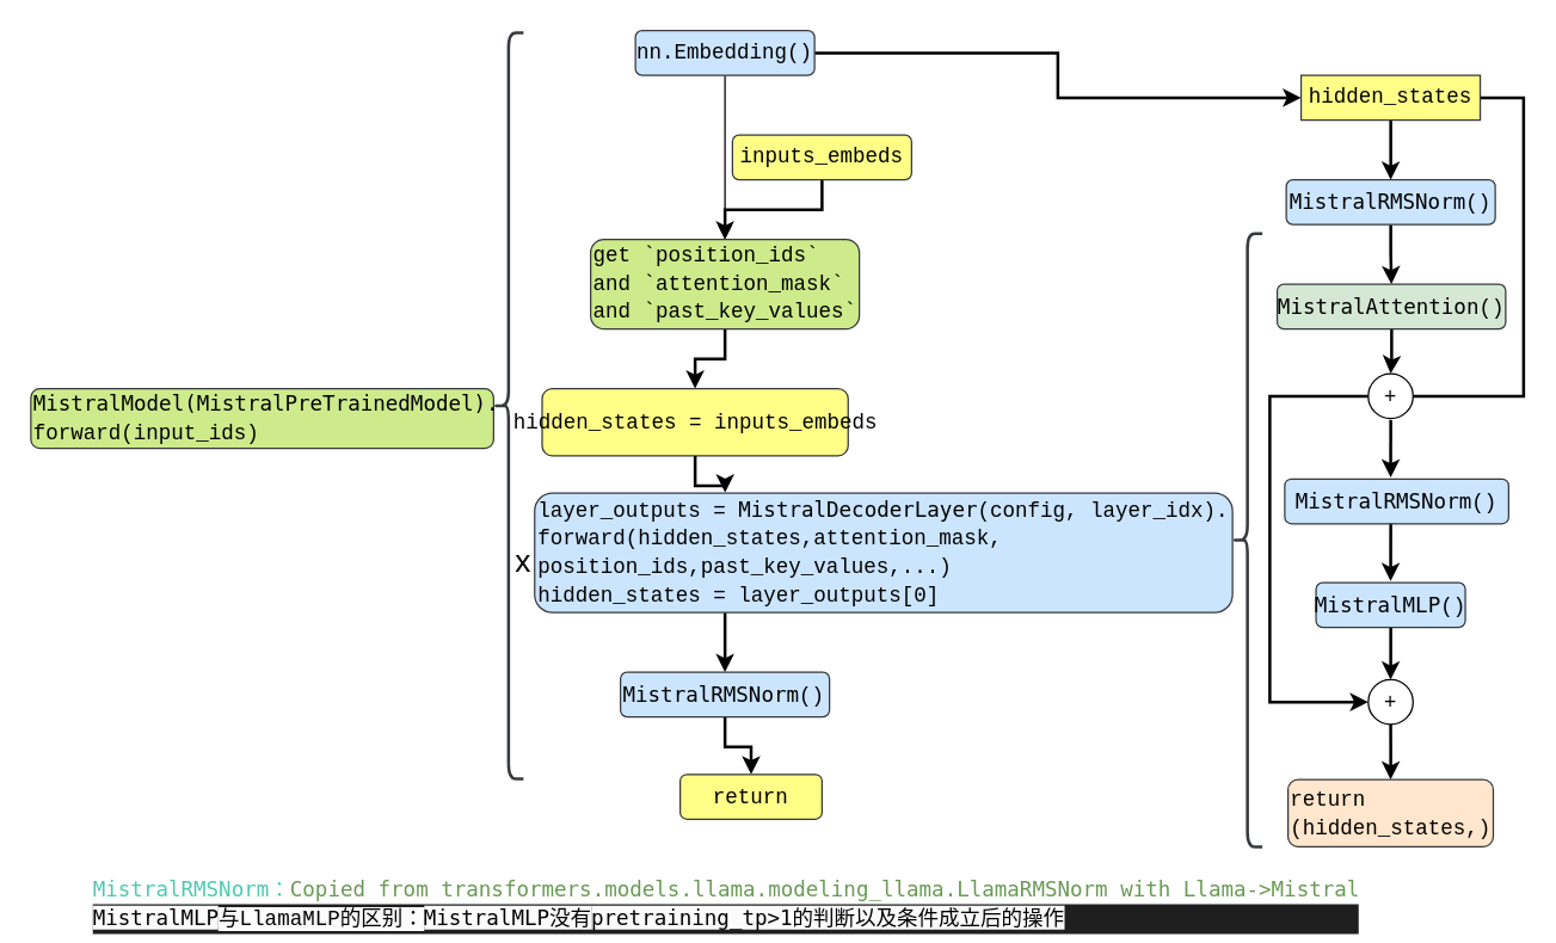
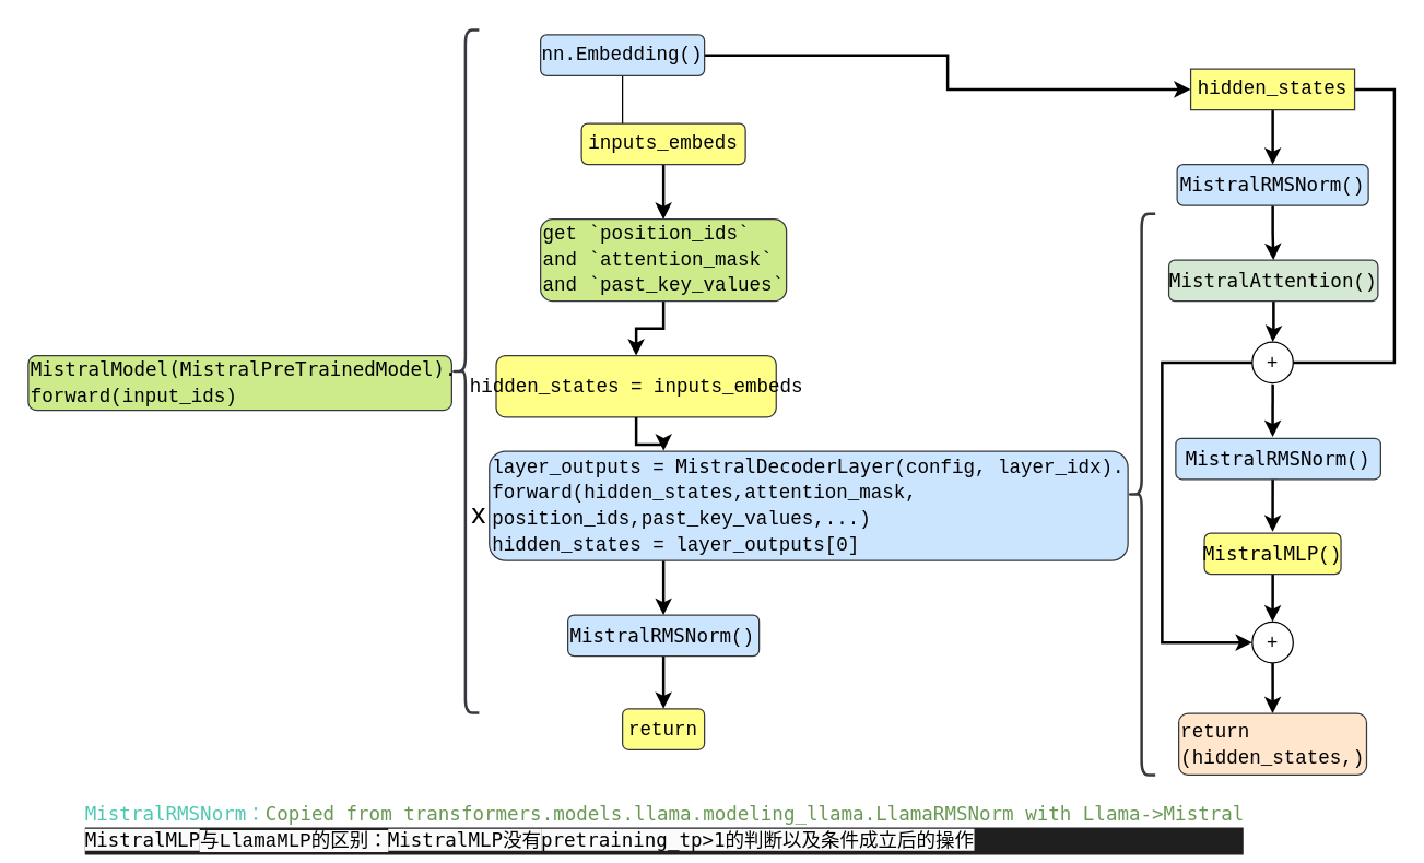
  <mxCell id="0" />
  <mxCell id="1" parent="0" />
  <mxCell id="2" value="" style="shape=curlyBracket;whiteSpace=wrap;html=1;rounded=1;labelPosition=left;verticalLabelPosition=middle;align=right;verticalAlign=middle;strokeColor=#36393d;strokeWidth=2;fontFamily=Helvetica;fontSize=11;fontColor=default;labelBackgroundColor=default;fillColor=#ffff88;" parent="1" vertex="1"><mxGeometry x="330" y="21.5" width="20" height="500" as="geometry" /></mxCell>
  <mxCell id="3" value="&lt;div style=&quot;font-family: Consolas, &amp;quot;Courier New&amp;quot;, monospace; font-size: 14px; line-height: 19px; white-space: pre;&quot;&gt;&lt;span style=&quot;font-family: &amp;quot;Droid Sans Mono&amp;quot;, &amp;quot;monospace&amp;quot;, monospace;&quot;&gt;MistralModel&lt;/span&gt;&lt;span style=&quot;font-family: &amp;quot;Droid Sans Mono&amp;quot;, &amp;quot;monospace&amp;quot;, monospace;&quot;&gt;(&lt;/span&gt;&lt;span style=&quot;font-family: &amp;quot;Droid Sans Mono&amp;quot;, &amp;quot;monospace&amp;quot;, monospace;&quot;&gt;MistralPreTrainedModel&lt;/span&gt;&lt;span style=&quot;font-family: &amp;quot;Droid Sans Mono&amp;quot;, &amp;quot;monospace&amp;quot;, monospace;&quot;&gt;)&lt;/span&gt;&lt;span style=&quot;&quot;&gt;.&lt;/span&gt;&lt;/div&gt;&lt;div style=&quot;font-family: Consolas, &amp;quot;Courier New&amp;quot;, monospace; font-size: 14px; line-height: 19px; white-space: pre;&quot;&gt;&lt;span style=&quot;&quot;&gt;forward(input_ids)&lt;/span&gt;&lt;/div&gt;" style="rounded=1;whiteSpace=wrap;html=1;fillColor=#cdeb8b;strokeColor=#36393d;fontColor=default;labelBackgroundColor=none;align=left;" parent="1" vertex="1"><mxGeometry x="20" y="260" width="310" height="40" as="geometry" /></mxCell>
  <mxCell id="4" style="edgeStyle=orthogonalEdgeStyle;rounded=0;orthogonalLoop=1;jettySize=auto;html=1;strokeColor=default;strokeWidth=2;align=center;verticalAlign=middle;fontFamily=Helvetica;fontSize=11;fontColor=default;labelBackgroundColor=default;endArrow=classic;" parent="1" source="6" target="18" edge="1"><mxGeometry relative="1" as="geometry" /></mxCell>
  <mxCell id="5" value="" style="edgeStyle=orthogonalEdgeStyle;rounded=0;orthogonalLoop=1;jettySize=auto;html=1;" parent="1" source="6" target="10" edge="1"><mxGeometry relative="1" as="geometry" /></mxCell>
- <mxCell id="6" value="&lt;div style=&quot;font-family: Consolas, &amp;quot;Courier New&amp;quot;, monospace; font-weight: normal; font-size: 14px; line-height: 19px; white-space: pre;&quot;&gt;&lt;div&gt;&lt;span style=&quot;&quot;&gt;nn.Embedding(&lt;/span&gt;&lt;span style=&quot;background-color: initial;&quot;&gt;)&lt;/span&gt;&lt;/div&gt;&lt;/div&gt;" style="rounded=1;whiteSpace=wrap;html=1;labelBackgroundColor=none;fillColor=#cce5ff;strokeColor=#36393d;" parent="1" vertex="1"><mxGeometry x="425" y="20" width="120" height="30" as="geometry" /></mxCell>
+ <mxCell id="6" value="&lt;div style=&quot;font-family: Consolas, &amp;quot;Courier New&amp;quot;, monospace; font-weight: normal; font-size: 14px; line-height: 19px; white-space: pre;&quot;&gt;&lt;div&gt;&lt;span style=&quot;&quot;&gt;nn.Embedding(&lt;/span&gt;&lt;span style=&quot;background-color: initial;&quot;&gt;)&lt;/span&gt;&lt;/div&gt;&lt;/div&gt;" style="rounded=1;whiteSpace=wrap;html=1;labelBackgroundColor=none;fillColor=#cce5ff;strokeColor=#36393d;" parent="1" vertex="1"><mxGeometry x="395" y="25" width="120" height="30" as="geometry" /></mxCell>
  <mxCell id="7" style="edgeStyle=orthogonalEdgeStyle;rounded=0;orthogonalLoop=1;jettySize=auto;html=1;entryX=0.5;entryY=0;entryDx=0;entryDy=0;strokeColor=default;strokeWidth=2;align=center;verticalAlign=middle;fontFamily=Helvetica;fontSize=11;fontColor=default;labelBackgroundColor=default;endArrow=classic;" parent="1" source="8" target="10" edge="1"><mxGeometry relative="1" as="geometry" /></mxCell>
- <mxCell id="8" value="&lt;div style=&quot;font-family: Consolas, &amp;quot;Courier New&amp;quot;, monospace; font-weight: normal; font-size: 14px; line-height: 19px; white-space: pre;&quot;&gt;&lt;div&gt;&lt;span style=&quot;&quot;&gt;inputs_embeds&lt;/span&gt;&lt;/div&gt;&lt;/div&gt;" style="rounded=1;whiteSpace=wrap;html=1;labelBackgroundColor=none;fillColor=#ffff88;strokeColor=#36393d;strokeWidth=1;" parent="1" vertex="1"><mxGeometry x="490" y="90" width="120" height="30" as="geometry" /></mxCell>
+ <mxCell id="8" value="&lt;div style=&quot;font-family: Consolas, &amp;quot;Courier New&amp;quot;, monospace; font-weight: normal; font-size: 14px; line-height: 19px; white-space: pre;&quot;&gt;&lt;div&gt;&lt;span style=&quot;&quot;&gt;inputs_embeds&lt;/span&gt;&lt;/div&gt;&lt;/div&gt;" style="rounded=1;whiteSpace=wrap;html=1;labelBackgroundColor=none;fillColor=#ffff88;strokeColor=#36393d;strokeWidth=1;" parent="1" vertex="1"><mxGeometry x="425" y="90" width="120" height="30" as="geometry" /></mxCell>
  <mxCell id="9" style="edgeStyle=orthogonalEdgeStyle;rounded=0;orthogonalLoop=1;jettySize=auto;html=1;entryX=0.5;entryY=0;entryDx=0;entryDy=0;strokeColor=default;strokeWidth=2;align=center;verticalAlign=middle;fontFamily=Helvetica;fontSize=11;fontColor=default;labelBackgroundColor=default;endArrow=classic;" parent="1" source="10" target="11" edge="1"><mxGeometry relative="1" as="geometry" /></mxCell>
  <mxCell id="10" value="&lt;div style=&quot;font-family: Consolas, &amp;quot;Courier New&amp;quot;, monospace; font-size: 14px; line-height: 19px; white-space: pre;&quot;&gt;&lt;div style=&quot;line-height: 19px;&quot;&gt;get `position_ids` &lt;/div&gt;&lt;div style=&quot;line-height: 19px;&quot;&gt;and `attention_mask`&lt;/div&gt;&lt;div style=&quot;line-height: 19px;&quot;&gt;and `past_key_values`&lt;/div&gt;&lt;/div&gt;" style="rounded=1;whiteSpace=wrap;html=1;fillColor=#cdeb8b;strokeColor=#36393d;fontColor=default;labelBackgroundColor=none;align=left;" parent="1" vertex="1"><mxGeometry x="395" y="160" width="180" height="60" as="geometry" /></mxCell>
  <mxCell id="11" value="&lt;div style=&quot;font-family: Consolas, &amp;quot;Courier New&amp;quot;, monospace; font-size: 14px; line-height: 19px; white-space: pre;&quot;&gt;hidden_states = inputs_embeds&lt;/div&gt;" style="rounded=1;whiteSpace=wrap;html=1;fontFamily=Helvetica;fontSize=11;labelBackgroundColor=none;fillColor=#ffff88;strokeColor=#36393d;" parent="1" vertex="1"><mxGeometry x="362.5" y="260" width="205" height="45" as="geometry" /></mxCell>
  <mxCell id="12" style="edgeStyle=orthogonalEdgeStyle;rounded=0;orthogonalLoop=1;jettySize=auto;html=1;entryX=0.5;entryY=0;entryDx=0;entryDy=0;strokeColor=default;strokeWidth=2;align=center;verticalAlign=middle;fontFamily=Helvetica;fontSize=11;fontColor=default;labelBackgroundColor=default;endArrow=classic;" parent="1" source="13" target="15" edge="1"><mxGeometry relative="1" as="geometry"><Array as="points"><mxPoint x="485" y="420" /><mxPoint x="485" y="420" /></Array></mxGeometry></mxCell>
  <mxCell id="13" value="&lt;div style=&quot;font-size: 12px;&quot;&gt;&lt;div style=&quot;font-family: Consolas, &amp;quot;Courier New&amp;quot;, monospace; font-size: 14px; line-height: 19px; white-space: pre;&quot;&gt;&lt;div&gt;layer_outputs = &lt;span style=&quot;font-family: &amp;quot;Droid Sans Mono&amp;quot;, &amp;quot;monospace&amp;quot;, monospace;&quot;&gt;MistralDecoderLayer&lt;/span&gt;&lt;span style=&quot;&quot;&gt;(&lt;/span&gt;&lt;span style=&quot;&quot;&gt;config, layer_idx&lt;/span&gt;&lt;span style=&quot;&quot;&gt;)&lt;/span&gt;&lt;span style=&quot;&quot;&gt;.&lt;/span&gt;&lt;br&gt;&lt;/div&gt;&lt;div&gt;&lt;span style=&quot;&quot;&gt;forward(hidden_states,&lt;/span&gt;attention_mask&lt;span style=&quot;&quot;&gt;,&lt;/span&gt;&lt;/div&gt;&lt;div&gt;&lt;span style=&quot;&quot;&gt;position_ids,past_key_values,...&lt;/span&gt;&lt;span style=&quot;&quot;&gt;)&lt;/span&gt;&lt;/div&gt;&lt;div&gt;hidden_states = layer_outputs[&lt;span style=&quot;&quot;&gt;0&lt;/span&gt;]&lt;/div&gt;&lt;/div&gt;&lt;/div&gt;" style="rounded=1;whiteSpace=wrap;html=1;fontFamily=Courier New;fontSize=11;labelBackgroundColor=none;align=left;fillColor=#cce5ff;strokeColor=#36393d;fontColor=default;" parent="1" vertex="1"><mxGeometry x="357.5" y="330" width="467.5" height="80" as="geometry" /></mxCell>
  <mxCell id="14" style="edgeStyle=orthogonalEdgeStyle;rounded=0;orthogonalLoop=1;jettySize=auto;html=1;entryX=0.5;entryY=0;entryDx=0;entryDy=0;strokeColor=default;strokeWidth=2;align=center;verticalAlign=middle;fontFamily=Helvetica;fontSize=11;fontColor=default;labelBackgroundColor=default;endArrow=classic;" parent="1" source="15" target="33" edge="1"><mxGeometry relative="1" as="geometry" /></mxCell>
  <mxCell id="15" value="&lt;div style=&quot;font-family: Consolas, &amp;quot;Courier New&amp;quot;, monospace; font-size: 14px; line-height: 19px; white-space: pre;&quot;&gt;&lt;div style=&quot;line-height: 19px;&quot;&gt;&lt;span style=&quot;font-family: &amp;quot;Droid Sans Mono&amp;quot;, &amp;quot;monospace&amp;quot;, monospace;&quot;&gt;MistralRMSNorm&lt;/span&gt;&lt;span style=&quot;text-align: center;&quot;&gt;()&lt;/span&gt;&lt;br&gt;&lt;/div&gt;&lt;/div&gt;" style="rounded=1;whiteSpace=wrap;html=1;fillColor=#cce5ff;strokeColor=#36393d;labelBackgroundColor=none;align=left;fontColor=default;" parent="1" vertex="1"><mxGeometry x="415" y="450" width="140" height="30" as="geometry" /></mxCell>
  <mxCell id="16" style="edgeStyle=orthogonalEdgeStyle;rounded=0;orthogonalLoop=1;jettySize=auto;html=1;entryX=0.5;entryY=0;entryDx=0;entryDy=0;strokeColor=default;strokeWidth=2;align=center;verticalAlign=middle;fontFamily=Helvetica;fontSize=11;fontColor=default;labelBackgroundColor=default;endArrow=classic;" parent="1" source="18" target="20" edge="1"><mxGeometry relative="1" as="geometry" /></mxCell>
  <mxCell id="17" style="edgeStyle=orthogonalEdgeStyle;rounded=0;orthogonalLoop=1;jettySize=auto;html=1;entryX=0;entryY=0.5;entryDx=0;entryDy=0;strokeColor=default;strokeWidth=2;align=center;verticalAlign=middle;fontFamily=Helvetica;fontSize=11;fontColor=default;labelBackgroundColor=default;endArrow=classic;" parent="1" source="18" target="24" edge="1"><mxGeometry relative="1" as="geometry"><Array as="points"><mxPoint x="1020" y="65" /><mxPoint x="1020" y="265" /></Array></mxGeometry></mxCell>
  <mxCell id="18" value="&lt;div style=&quot;font-family: Consolas, &amp;quot;Courier New&amp;quot;, monospace; font-weight: normal; font-size: 14px; line-height: 19px; white-space: pre;&quot;&gt;&lt;div style=&quot;line-height: 19px;&quot;&gt;hidden_states&lt;/div&gt;&lt;/div&gt;" style="whiteSpace=wrap;html=1;labelBackgroundColor=none;fillColor=#ffff88;strokeColor=#36393d;fontColor=default;rounded=0;" parent="1" vertex="1"><mxGeometry x="870.95" y="50" width="120" height="30" as="geometry" /></mxCell>
  <mxCell id="19" style="edgeStyle=orthogonalEdgeStyle;rounded=0;orthogonalLoop=1;jettySize=auto;html=1;entryX=0.5;entryY=0;entryDx=0;entryDy=0;strokeColor=default;strokeWidth=2;align=center;verticalAlign=middle;fontFamily=Helvetica;fontSize=11;fontColor=default;labelBackgroundColor=default;endArrow=classic;" parent="1" source="20" target="22" edge="1"><mxGeometry relative="1" as="geometry" /></mxCell>
  <mxCell id="20" value="&lt;div style=&quot;font-family: Consolas, &amp;quot;Courier New&amp;quot;, monospace; font-size: 14px; line-height: 19px; white-space: pre;&quot;&gt;&lt;span style=&quot;font-family: &amp;quot;Droid Sans Mono&amp;quot;, &amp;quot;monospace&amp;quot;, monospace;&quot;&gt;MistralRMSNorm&lt;/span&gt;()&lt;/div&gt;" style="rounded=1;whiteSpace=wrap;html=1;labelBackgroundColor=none;fillColor=#cce5ff;strokeColor=#36393d;fontColor=default;" parent="1" vertex="1"><mxGeometry x="861" y="120" width="140" height="30" as="geometry" /></mxCell>
  <mxCell id="21" style="edgeStyle=orthogonalEdgeStyle;rounded=0;orthogonalLoop=1;jettySize=auto;html=1;entryX=0.5;entryY=0;entryDx=0;entryDy=0;strokeColor=default;strokeWidth=2;align=center;verticalAlign=middle;fontFamily=Helvetica;fontSize=11;fontColor=default;labelBackgroundColor=default;endArrow=classic;" parent="1" source="22" target="24" edge="1"><mxGeometry relative="1" as="geometry" /></mxCell>
  <mxCell id="22" value="&lt;div style=&quot;font-family: Consolas, &amp;quot;Courier New&amp;quot;, monospace; font-size: 14px; line-height: 19px; white-space: pre;&quot;&gt;&lt;span style=&quot;font-family: &amp;quot;Droid Sans Mono&amp;quot;, &amp;quot;monospace&amp;quot;, monospace;&quot;&gt;MistralAttention&lt;/span&gt;()&lt;/div&gt;" style="rounded=1;whiteSpace=wrap;html=1;labelBackgroundColor=none;fillColor=#d5e8d4;strokeColor=#36393d;fontColor=default;" parent="1" vertex="1"><mxGeometry x="854.95" y="190" width="153.05" height="30" as="geometry" /></mxCell>
  <mxCell id="23" style="edgeStyle=orthogonalEdgeStyle;rounded=0;orthogonalLoop=1;jettySize=auto;html=1;entryX=0;entryY=0.5;entryDx=0;entryDy=0;strokeWidth=2;" parent="1" source="24" target="31" edge="1"><mxGeometry relative="1" as="geometry"><Array as="points"><mxPoint x="850" y="265" /><mxPoint x="850" y="470" /></Array></mxGeometry></mxCell>
  <mxCell id="24" value="&lt;font style=&quot;font-size: 14px;&quot;&gt;+&lt;/font&gt;" style="ellipse;whiteSpace=wrap;html=1;aspect=fixed;rounded=1;strokeColor=default;align=center;verticalAlign=middle;fontFamily=Helvetica;fontSize=11;fontColor=default;labelBackgroundColor=none;fillColor=default;" parent="1" vertex="1"><mxGeometry x="915.95" y="250" width="30" height="30" as="geometry" /></mxCell>
  <mxCell id="25" style="edgeStyle=orthogonalEdgeStyle;rounded=0;orthogonalLoop=1;jettySize=auto;html=1;entryX=0.5;entryY=0;entryDx=0;entryDy=0;strokeColor=default;strokeWidth=2;align=center;verticalAlign=middle;fontFamily=Helvetica;fontSize=11;fontColor=default;labelBackgroundColor=default;endArrow=classic;" parent="1" edge="1"><mxGeometry relative="1" as="geometry"><mxPoint x="935" y="349.5" as="sourcePoint" /><mxPoint x="930.95" y="389" as="targetPoint" /></mxGeometry></mxCell>
  <mxCell id="26" value="&lt;div style=&quot;font-family: Consolas, &amp;quot;Courier New&amp;quot;, monospace; font-size: 14px; line-height: 19px; white-space: pre;&quot;&gt;&lt;span style=&quot;font-family: &amp;quot;Droid Sans Mono&amp;quot;, &amp;quot;monospace&amp;quot;, monospace;&quot;&gt;MistralRMSNorm&lt;/span&gt;()&lt;br&gt;&lt;/div&gt;" style="rounded=1;whiteSpace=wrap;html=1;labelBackgroundColor=none;fillColor=#cce5ff;strokeColor=#36393d;fontColor=default;" parent="1" vertex="1"><mxGeometry x="860" y="320.5" width="150" height="30" as="geometry" /></mxCell>
  <mxCell id="27" style="edgeStyle=orthogonalEdgeStyle;rounded=0;orthogonalLoop=1;jettySize=auto;html=1;entryX=0.5;entryY=0;entryDx=0;entryDy=0;strokeColor=default;strokeWidth=2;align=center;verticalAlign=middle;fontFamily=Helvetica;fontSize=11;fontColor=default;labelBackgroundColor=default;endArrow=classic;" parent="1" source="28" target="31" edge="1"><mxGeometry relative="1" as="geometry" /></mxCell>
- <mxCell id="28" value="&lt;div style=&quot;font-family: Consolas, &amp;quot;Courier New&amp;quot;, monospace; font-size: 14px; line-height: 19px; white-space: pre;&quot;&gt;&lt;span style=&quot;font-family: &amp;quot;Droid Sans Mono&amp;quot;, &amp;quot;monospace&amp;quot;, monospace;&quot;&gt;MistralMLP&lt;/span&gt;&lt;span style=&quot;&quot;&gt;()&lt;/span&gt;&lt;br&gt;&lt;/div&gt;" style="rounded=1;whiteSpace=wrap;html=1;labelBackgroundColor=none;fillColor=#cce5ff;strokeColor=#36393d;fontColor=default;" parent="1" vertex="1"><mxGeometry x="880.95" y="390" width="100" height="30" as="geometry" /></mxCell>
+ <mxCell id="28" value="&lt;div style=&quot;font-family: Consolas, &amp;quot;Courier New&amp;quot;, monospace; font-size: 14px; line-height: 19px; white-space: pre;&quot;&gt;&lt;span style=&quot;font-family: &amp;quot;Droid Sans Mono&amp;quot;, &amp;quot;monospace&amp;quot;, monospace;&quot;&gt;MistralMLP&lt;/span&gt;&lt;span style=&quot;&quot;&gt;()&lt;/span&gt;&lt;br&gt;&lt;/div&gt;" style="rounded=1;whiteSpace=wrap;html=1;labelBackgroundColor=none;fillColor=#ffff88;strokeColor=#36393d;fontColor=default;" parent="1" vertex="1"><mxGeometry x="880.95" y="390" width="100" height="30" as="geometry" /></mxCell>
  <mxCell id="29" style="edgeStyle=orthogonalEdgeStyle;rounded=0;orthogonalLoop=1;jettySize=auto;html=1;entryX=0.5;entryY=0;entryDx=0;entryDy=0;strokeColor=default;strokeWidth=2;align=center;verticalAlign=middle;fontFamily=Helvetica;fontSize=11;fontColor=default;labelBackgroundColor=default;endArrow=classic;" parent="1" edge="1"><mxGeometry relative="1" as="geometry"><mxPoint x="931" y="281" as="sourcePoint" /><mxPoint x="930.95" y="319.5" as="targetPoint" /></mxGeometry></mxCell>
  <mxCell id="30" style="edgeStyle=orthogonalEdgeStyle;rounded=0;orthogonalLoop=1;jettySize=auto;html=1;entryX=0.5;entryY=0;entryDx=0;entryDy=0;strokeColor=default;strokeWidth=2;align=center;verticalAlign=middle;fontFamily=Helvetica;fontSize=11;fontColor=default;labelBackgroundColor=default;endArrow=classic;" parent="1" source="31" target="35" edge="1"><mxGeometry relative="1" as="geometry" /></mxCell>
  <mxCell id="31" value="&lt;font style=&quot;font-size: 14px;&quot;&gt;+&lt;/font&gt;" style="ellipse;whiteSpace=wrap;html=1;aspect=fixed;rounded=1;strokeColor=default;align=center;verticalAlign=middle;fontFamily=Helvetica;fontSize=11;fontColor=default;labelBackgroundColor=none;fillColor=default;" parent="1" vertex="1"><mxGeometry x="915.95" y="455" width="30" height="30" as="geometry" /></mxCell>
  <mxCell id="32" value="" style="shape=curlyBracket;whiteSpace=wrap;html=1;rounded=1;labelPosition=left;verticalLabelPosition=middle;align=right;verticalAlign=middle;strokeColor=#36393d;strokeWidth=2;fontFamily=Helvetica;fontSize=11;fontColor=default;labelBackgroundColor=default;fillColor=#ffff88;" parent="1" vertex="1"><mxGeometry x="825" y="156" width="20" height="411" as="geometry" /></mxCell>
- <mxCell id="33" value="&lt;div style=&quot;font-family: Consolas, &amp;quot;Courier New&amp;quot;, monospace; font-weight: normal; font-size: 14px; line-height: 19px; white-space: pre;&quot;&gt;&lt;div style=&quot;line-height: 19px;&quot;&gt;return&lt;/div&gt;&lt;/div&gt;" style="rounded=1;whiteSpace=wrap;html=1;labelBackgroundColor=none;fillColor=#ffff88;strokeColor=#36393d;fontColor=default;" parent="1" vertex="1"><mxGeometry x="455" y="518.5" width="95" height="30" as="geometry" /></mxCell>
+ <mxCell id="33" value="&lt;div style=&quot;font-family: Consolas, &amp;quot;Courier New&amp;quot;, monospace; font-weight: normal; font-size: 14px; line-height: 19px; white-space: pre;&quot;&gt;&lt;div style=&quot;line-height: 19px;&quot;&gt;return&lt;/div&gt;&lt;/div&gt;" style="rounded=1;whiteSpace=wrap;html=1;labelBackgroundColor=none;fillColor=#ffff88;strokeColor=#36393d;fontColor=default;" parent="1" vertex="1"><mxGeometry x="455" y="518.5" width="60" height="30" as="geometry" /></mxCell>
  <mxCell id="34" value="&lt;font style=&quot;font-size: 21px;&quot;&gt;x&lt;/font&gt;" style="text;html=1;align=center;verticalAlign=middle;whiteSpace=wrap;rounded=0;fontFamily=Helvetica;fontSize=11;fontColor=default;labelBackgroundColor=none;" parent="1" vertex="1"><mxGeometry x="325" y="360" width="50" height="30" as="geometry" /></mxCell>
  <mxCell id="35" value="&lt;div style=&quot;font-family: Consolas, &amp;quot;Courier New&amp;quot;, monospace; font-weight: normal; font-size: 14px; line-height: 19px; white-space: pre;&quot;&gt;&lt;div style=&quot;line-height: 19px;&quot;&gt;return &lt;/div&gt;&lt;div style=&quot;line-height: 19px;&quot;&gt;&lt;span style=&quot;&quot;&gt;(hidden_states,)&lt;/span&gt;&lt;/div&gt;&lt;/div&gt;" style="rounded=1;whiteSpace=wrap;html=1;labelBackgroundColor=none;fillColor=#ffe6cc;strokeColor=#36393d;fontColor=default;align=left;" parent="1" vertex="1"><mxGeometry x="862.2" y="522" width="137.49" height="45" as="geometry" /></mxCell>
  <mxCell id="36" style="edgeStyle=orthogonalEdgeStyle;rounded=0;orthogonalLoop=1;jettySize=auto;html=1;entryX=0.273;entryY=-0.005;entryDx=0;entryDy=0;entryPerimeter=0;strokeWidth=2;" parent="1" source="11" target="13" edge="1"><mxGeometry relative="1" as="geometry" /></mxCell>
  <mxCell id="37" value="&lt;div style=&quot;font-family: &amp;quot;Droid Sans Mono&amp;quot;, &amp;quot;monospace&amp;quot;, monospace; font-weight: normal; font-size: 14px; line-height: 19px; white-space: pre;&quot;&gt;&lt;div style=&quot;&quot;&gt;&lt;span style=&quot;color: rgb(78, 201, 176);&quot;&gt;MistralRMSNorm：&lt;/span&gt;&lt;span style=&quot;color: rgb(106, 153, 85);&quot;&gt;Copied from transformers.models.llama.modeling_llama.LlamaRMSNorm with Llama-&amp;gt;Mistral&lt;/span&gt;&lt;br&gt;&lt;/div&gt;&lt;div style=&quot;&quot;&gt;&lt;div style=&quot;color: rgb(204, 204, 204); background-color: rgb(31, 31, 31); line-height: 19px;&quot;&gt;&lt;span style=&quot;color: rgb(0, 0, 0); background-color: rgb(251, 251, 251); text-align: center;&quot;&gt;MistralMLP&lt;/span&gt;&lt;span style=&quot;color: rgb(0, 0, 0); background-color: rgb(251, 251, 251); font-family: Consolas, &amp;quot;Courier New&amp;quot;, monospace; text-align: center;&quot;&gt;与LlamaMLP的区别：&lt;/span&gt;&lt;span style=&quot;color: rgb(0, 0, 0); background-color: rgb(251, 251, 251); text-align: center;&quot;&gt;MistralMLP没有&lt;/span&gt;&lt;span style=&quot;color: rgb(0, 0, 0); background-color: rgb(251, 251, 251);&quot;&gt;pretraining_tp&amp;gt;1的判断以及条件成立后的操作&lt;/span&gt;&lt;span style=&quot;color: rgb(106, 153, 85);&quot;&gt;&lt;br&gt;&lt;/span&gt;&lt;/div&gt;&lt;/div&gt;&lt;/div&gt;" style="text;whiteSpace=wrap;html=1;" vertex="1" parent="1"><mxGeometry x="60" y="580" width="680" height="30" as="geometry" /></mxCell>
